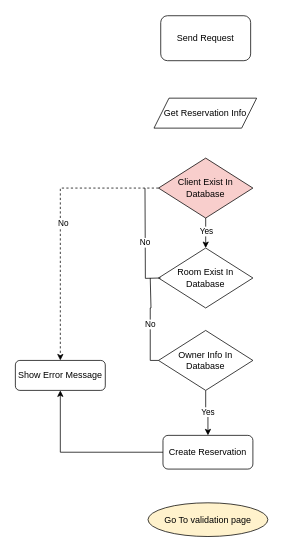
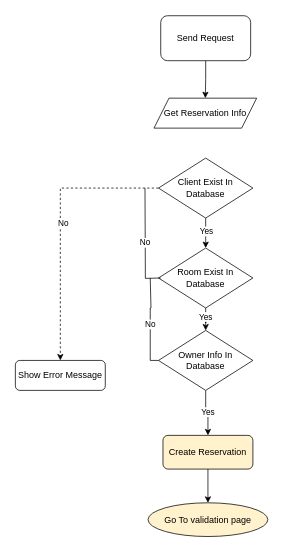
  <mxCell id="0" />
  <mxCell id="1" parent="0" />
+ <mxCell id="2" style="edgeStyle=orthogonalEdgeStyle;rounded=0;orthogonalLoop=1;jettySize=auto;html=1;entryX=0.5;entryY=0;entryDx=0;entryDy=0;" parent="1" source="3" target="4" edge="1"><mxGeometry relative="1" as="geometry" /></mxCell>
  <mxCell id="3" value="Send Request" style="rounded=1;whiteSpace=wrap;html=1;" parent="1" vertex="1"><mxGeometry x="214" y="20" width="120" height="60" as="geometry" /></mxCell>
  <mxCell id="4" value="Get Reservation Info" style="shape=parallelogram;perimeter=parallelogramPerimeter;whiteSpace=wrap;html=1;fixedSize=1;" parent="1" vertex="1"><mxGeometry x="205" y="130" width="137" height="40" as="geometry" /></mxCell>
  <mxCell id="5" style="edgeStyle=orthogonalEdgeStyle;rounded=0;orthogonalLoop=1;jettySize=auto;html=1;" parent="1" source="9" target="12" edge="1"><mxGeometry relative="1" as="geometry" /></mxCell>
  <mxCell id="6" value="Yes" style="edgeLabel;html=1;align=center;verticalAlign=middle;resizable=0;points=[];" vertex="1" connectable="0" parent="5"><mxGeometry x="-0.175" relative="1" as="geometry"><mxPoint as="offset" /></mxGeometry></mxCell>
  <mxCell id="7" style="edgeStyle=orthogonalEdgeStyle;rounded=0;orthogonalLoop=1;jettySize=auto;html=1;exitX=0;exitY=0.5;exitDx=0;exitDy=0;dashed=1;" edge="1" parent="1" source="9" target="20"><mxGeometry relative="1" as="geometry"><mxPoint x="180" y="140" as="targetPoint" /></mxGeometry></mxCell>
  <mxCell id="8" value="No" style="edgeLabel;html=1;align=center;verticalAlign=middle;resizable=0;points=[];" vertex="1" connectable="0" parent="7"><mxGeometry x="-0.019" y="2" relative="1" as="geometry"><mxPoint x="1" as="offset" /></mxGeometry></mxCell>
- <mxCell id="9" value="Client Exist In Database" style="rhombus;whiteSpace=wrap;html=1;fillColor=#f8cecc;" parent="1" vertex="1"><mxGeometry x="211" y="210" width="126" height="80" as="geometry" /></mxCell>
+ <mxCell id="9" value="Client Exist In Database" style="rhombus;whiteSpace=wrap;html=1;" parent="1" vertex="1"><mxGeometry x="211" y="210" width="126" height="80" as="geometry" /></mxCell>
+ <mxCell id="10" style="edgeStyle=orthogonalEdgeStyle;rounded=0;orthogonalLoop=1;jettySize=auto;html=1;" parent="1" source="12" target="15" edge="1"><mxGeometry relative="1" as="geometry" /></mxCell>
+ <mxCell id="11" value="Yes" style="edgeLabel;html=1;align=center;verticalAlign=middle;resizable=0;points=[];" vertex="1" connectable="0" parent="10"><mxGeometry x="0.151" y="1" relative="1" as="geometry"><mxPoint as="offset" /></mxGeometry></mxCell>
  <mxCell id="12" value="Room Exist In Database" style="rhombus;whiteSpace=wrap;html=1;" parent="1" vertex="1"><mxGeometry x="211" y="330" width="126" height="80" as="geometry" /></mxCell>
  <mxCell id="13" style="edgeStyle=orthogonalEdgeStyle;rounded=0;orthogonalLoop=1;jettySize=auto;html=1;entryX=0.5;entryY=0;entryDx=0;entryDy=0;" parent="1" source="15" target="22" edge="1"><mxGeometry relative="1" as="geometry"><mxPoint x="274" y="575" as="targetPoint" /></mxGeometry></mxCell>
  <mxCell id="14" value="Yes" style="edgeLabel;html=1;align=center;verticalAlign=middle;resizable=0;points=[];" vertex="1" connectable="0" parent="13"><mxGeometry x="-0.117" y="2" relative="1" as="geometry"><mxPoint as="offset" /></mxGeometry></mxCell>
  <mxCell id="15" value="Owner Info In Database" style="rhombus;whiteSpace=wrap;html=1;" parent="1" vertex="1"><mxGeometry x="211" y="440" width="126" height="80" as="geometry" /></mxCell>
  <mxCell id="16" style="edgeStyle=orthogonalEdgeStyle;rounded=0;orthogonalLoop=1;jettySize=auto;html=1;exitX=0;exitY=0.5;exitDx=0;exitDy=0;endArrow=none;startFill=0;" edge="1" parent="1"><mxGeometry relative="1" as="geometry"><mxPoint x="193" y="250" as="targetPoint" /><mxPoint x="214" y="370" as="sourcePoint" /></mxGeometry></mxCell>
  <mxCell id="17" value="No" style="edgeLabel;html=1;align=center;verticalAlign=middle;resizable=0;points=[];" vertex="1" connectable="0" parent="16"><mxGeometry x="-0.019" y="2" relative="1" as="geometry"><mxPoint x="1" as="offset" /></mxGeometry></mxCell>
  <mxCell id="18" style="edgeStyle=orthogonalEdgeStyle;rounded=0;orthogonalLoop=1;jettySize=auto;html=1;exitX=0;exitY=0.5;exitDx=0;exitDy=0;endArrow=none;startFill=0;" edge="1" parent="1" source="15"><mxGeometry relative="1" as="geometry"><mxPoint x="200" y="370" as="targetPoint" /><mxPoint x="211" y="480" as="sourcePoint" /><Array as="points"><mxPoint x="200" y="480" /><mxPoint x="200" y="410" /><mxPoint x="201" y="410" /><mxPoint x="201" y="370" /></Array></mxGeometry></mxCell>
  <mxCell id="19" value="No" style="edgeLabel;html=1;align=center;verticalAlign=middle;resizable=0;points=[];" vertex="1" connectable="0" parent="18"><mxGeometry x="-0.019" y="2" relative="1" as="geometry"><mxPoint x="1" as="offset" /></mxGeometry></mxCell>
  <mxCell id="20" value="Show Error Message" style="rounded=1;whiteSpace=wrap;html=1;" vertex="1" parent="1"><mxGeometry x="20" y="480" width="120" height="40" as="geometry" /></mxCell>
- <mxCell id="21" style="edgeStyle=orthogonalEdgeStyle;rounded=0;orthogonalLoop=1;jettySize=auto;html=1;" edge="1" parent="1" source="22" target="20"><mxGeometry relative="1" as="geometry" /></mxCell>
- <mxCell id="22" value="Create Reservation" style="rounded=1;whiteSpace=wrap;html=1;" vertex="1" parent="1"><mxGeometry x="217" y="580" width="120" height="45" as="geometry" /></mxCell>
+ <mxCell id="21" style="edgeStyle=orthogonalEdgeStyle;rounded=0;orthogonalLoop=1;jettySize=auto;html=1;" edge="1" parent="1" source="22" target="23"><mxGeometry relative="1" as="geometry" /></mxCell>
+ <mxCell id="22" value="Create Reservation" style="rounded=1;whiteSpace=wrap;html=1;fillColor=#fff2cc;" vertex="1" parent="1"><mxGeometry x="217" y="580" width="120" height="45" as="geometry" /></mxCell>
  <mxCell id="23" value="Go To validation page" style="ellipse;whiteSpace=wrap;html=1;fillColor=#fff2cc;" vertex="1" parent="1"><mxGeometry x="197" y="670" width="160" height="45" as="geometry" /></mxCell>
